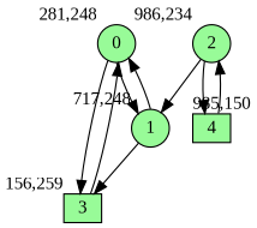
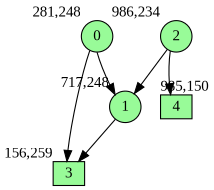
  digraph {
    bgcolor=white
    fontname="Liberation Serif"
    node [fillcolor=palegreen fixedsize=true fontname="Liberation Serif" shape=circle style=filled]
    edge [fontname="Liberation Serif"]
    0 [height=0.3 width=0.4 xlabel="281,248"]
    1 [height=0.3 width=0.4 xlabel="717,248"]
    3 [height=0.3 shape=box width=0.4 xlabel="156,259"]
    2 [height=0.3 width=0.4 xlabel="986,234"]
    4 [height=0.3 shape=box width=0.4 xlabel="985,150"]
    0 -> 1
    0 -> 3
-   1 -> 0
    1 -> 3
-   3 -> 0
    2 -> 1
    2 -> 4
-   4 -> 2
  }
